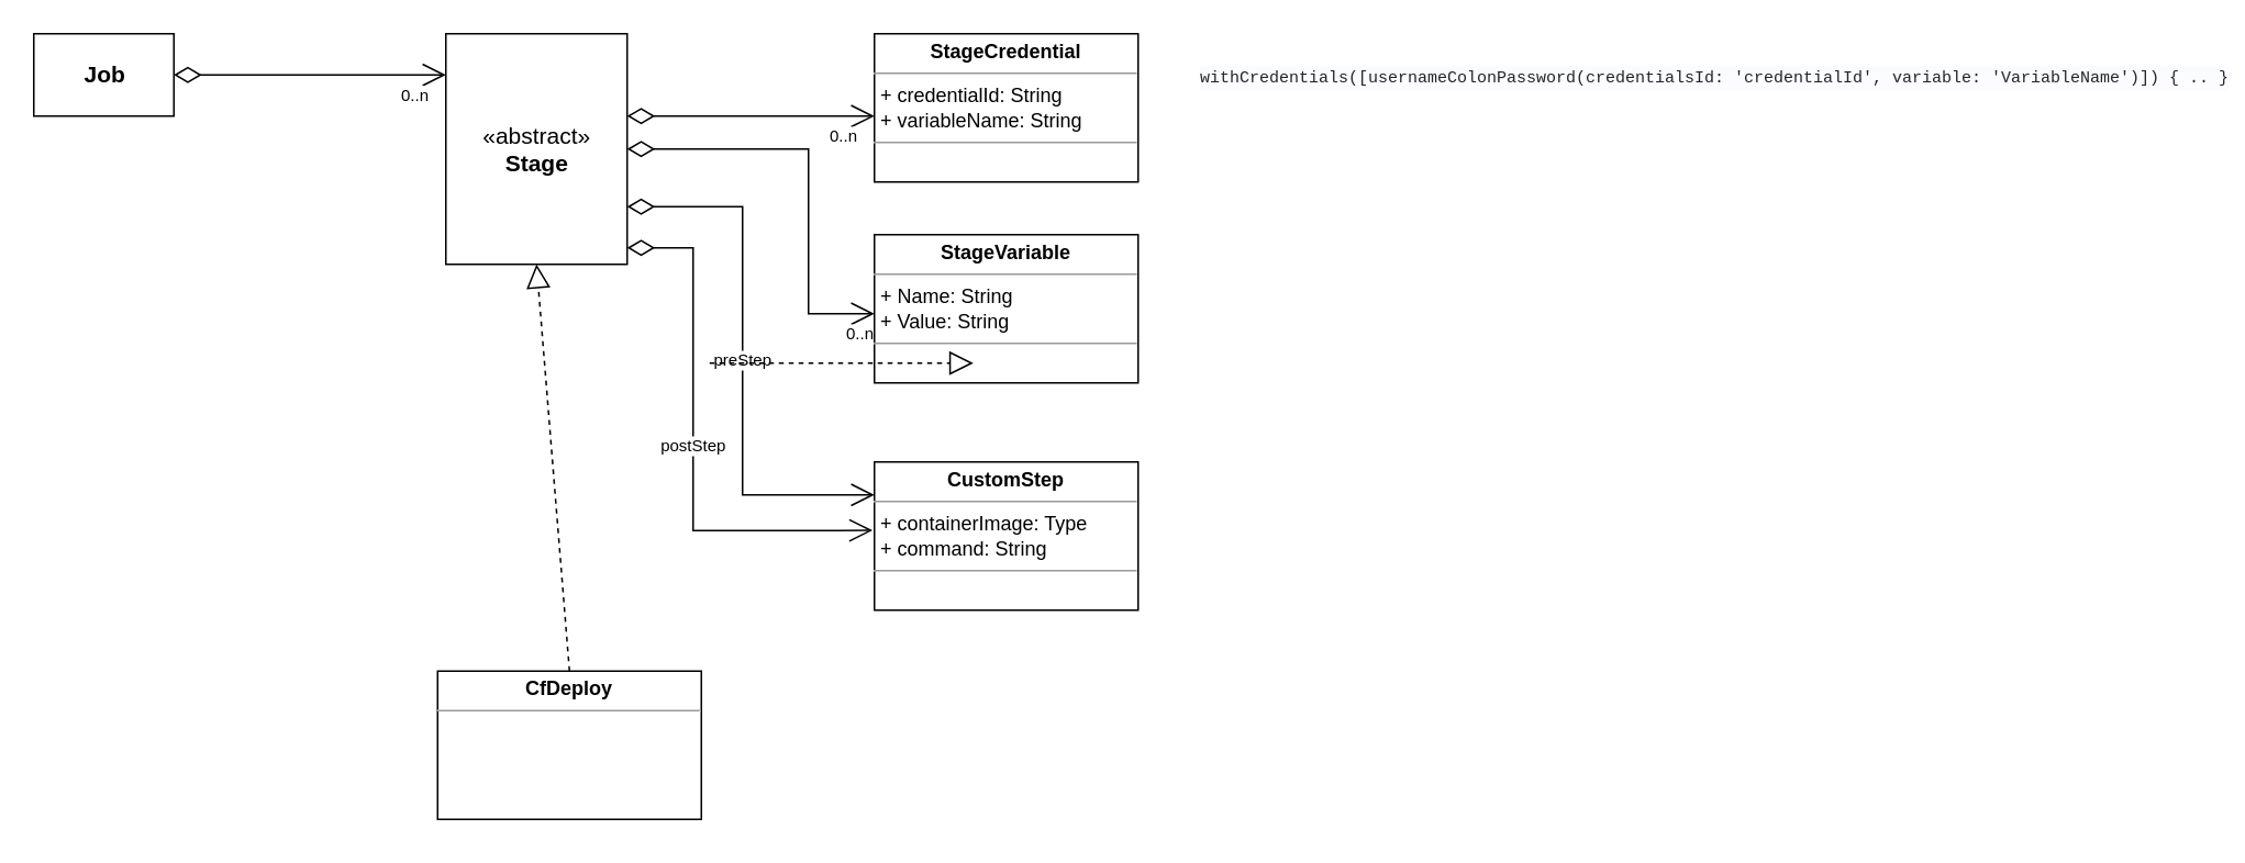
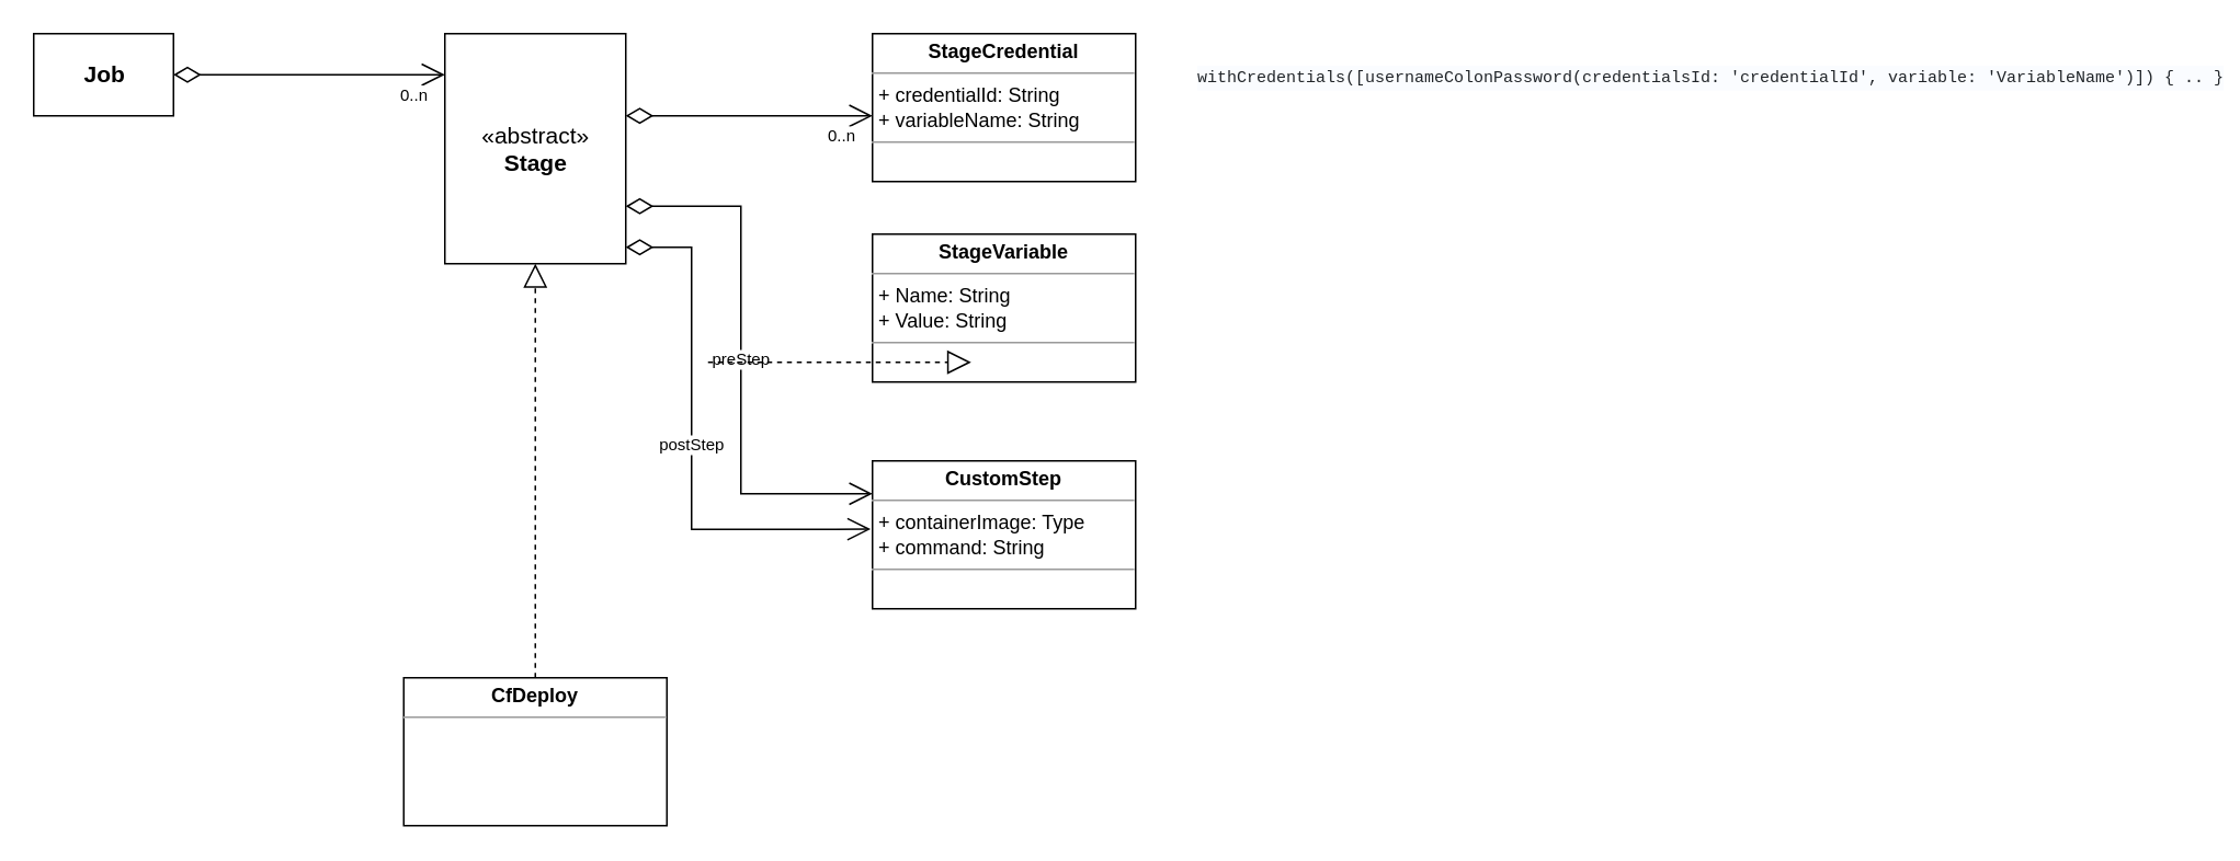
  <mxCell id="0" />
  <mxCell id="1" parent="0" />
  <mxCell id="2" value="&lt;pre style=&quot;box-sizing: border-box; font-family: SFMono-Regular, Menlo, Monaco, Consolas, &amp;quot;Liberation Mono&amp;quot;, &amp;quot;Courier New&amp;quot;, monospace; margin-top: 0px; margin-bottom: 1rem; overflow: auto; color: rgb(33, 37, 41); text-align: left; background-color: rgb(250, 252, 255);&quot;&gt;&lt;code style=&quot;box-sizing: border-box; font-family: SFMono-Regular, Menlo, Monaco, Consolas, &amp;quot;Liberation Mono&amp;quot;, &amp;quot;Courier New&amp;quot;, monospace; color: inherit; word-break: normal; font-size: 10px;&quot;&gt;&lt;font style=&quot;font-size: 10px;&quot;&gt;withCredentials([usernameColonPassword(credentialsId: 'credentialId', variable: 'VariableName')]) { .. }&lt;br&gt;&lt;/font&gt;&lt;/code&gt;&lt;/pre&gt;" style="text;html=1;strokeColor=none;fillColor=none;align=center;verticalAlign=middle;whiteSpace=wrap;rounded=0;" parent="1" vertex="1"><mxGeometry x="740" y="40" width="600" height="30" as="geometry" /></mxCell>
  <mxCell id="3" value="&lt;p style=&quot;margin:0px;margin-top:4px;text-align:center;&quot;&gt;&lt;b&gt;StageCredential&lt;/b&gt;&lt;/p&gt;&lt;hr size=&quot;1&quot;&gt;&lt;p style=&quot;margin:0px;margin-left:4px;&quot;&gt;+ credentialId: String&lt;/p&gt;&lt;p style=&quot;margin:0px;margin-left:4px;&quot;&gt;+ variableName: String&lt;/p&gt;&lt;hr size=&quot;1&quot;&gt;&lt;p style=&quot;margin:0px;margin-left:4px;&quot;&gt;&lt;br&gt;&lt;/p&gt;" style="verticalAlign=top;align=left;overflow=fill;fontSize=12;fontFamily=Helvetica;html=1;fillColor=#FFFFFF;" parent="1" vertex="1"><mxGeometry x="530" y="20" width="160" height="90" as="geometry" /></mxCell>
  <mxCell id="4" value="«abstract»&lt;br&gt;&lt;b&gt;Stage&lt;/b&gt;" style="html=1;fontSize=14;fillColor=#FFFFFF;" parent="1" vertex="1"><mxGeometry x="270" y="20" width="110" height="140" as="geometry" /></mxCell>
  <mxCell id="5" value="&lt;b&gt;Job&lt;/b&gt;" style="html=1;fontSize=14;fillColor=#FFFFFF;" parent="1" vertex="1"><mxGeometry x="20" y="20" width="85" height="50" as="geometry" /></mxCell>
  <mxCell id="6" value="&lt;p style=&quot;margin:0px;margin-top:4px;text-align:center;&quot;&gt;&lt;b&gt;StageVariable&lt;/b&gt;&lt;/p&gt;&lt;hr size=&quot;1&quot;&gt;&lt;p style=&quot;margin:0px;margin-left:4px;&quot;&gt;+ Name: String&lt;/p&gt;&lt;p style=&quot;margin:0px;margin-left:4px;&quot;&gt;+ Value: String&lt;/p&gt;&lt;hr size=&quot;1&quot;&gt;&lt;p style=&quot;margin:0px;margin-left:4px;&quot;&gt;&lt;br&gt;&lt;/p&gt;" style="verticalAlign=top;align=left;overflow=fill;fontSize=12;fontFamily=Helvetica;html=1;fillColor=#FFFFFF;" parent="1" vertex="1"><mxGeometry x="530" y="142" width="160" height="90" as="geometry" /></mxCell>
  <mxCell id="7" value="" style="endArrow=open;html=1;endSize=12;startArrow=diamondThin;startSize=14;startFill=0;edgeStyle=orthogonalEdgeStyle;rounded=0;fontSize=10;entryX=0;entryY=0.556;entryDx=0;entryDy=0;entryPerimeter=0;exitX=1;exitY=0.357;exitDx=0;exitDy=0;exitPerimeter=0;" parent="1" source="4" target="3" edge="1"><mxGeometry relative="1" as="geometry"><mxPoint x="340" y="160" as="sourcePoint" /><mxPoint x="500" y="160" as="targetPoint" /></mxGeometry></mxCell>
  <mxCell id="8" value="" style="edgeLabel;resizable=0;html=1;align=left;verticalAlign=top;fontSize=10;fillColor=#FFFFFF;" parent="7" connectable="0" vertex="1"><mxGeometry x="-1" relative="1" as="geometry" /></mxCell>
  <mxCell id="9" value="0..n" style="edgeLabel;resizable=0;html=1;align=right;verticalAlign=top;fontSize=10;fillColor=#FFFFFF;" parent="7" connectable="0" vertex="1"><mxGeometry x="1" relative="1" as="geometry"><mxPoint x="-10" as="offset" /></mxGeometry></mxCell>
- <mxCell id="10" value="" style="endArrow=open;html=1;endSize=12;startArrow=diamondThin;startSize=14;startFill=0;edgeStyle=orthogonalEdgeStyle;rounded=0;fontSize=10;exitX=1;exitY=0.5;exitDx=0;exitDy=0;entryX=0;entryY=0.533;entryDx=0;entryDy=0;entryPerimeter=0;" parent="1" source="4" target="6" edge="1"><mxGeometry relative="1" as="geometry"><mxPoint x="420" y="190" as="sourcePoint" /><mxPoint x="580" y="190" as="targetPoint" /><Array as="points"><mxPoint x="490" y="90" /><mxPoint x="490" y="190" /></Array></mxGeometry></mxCell>
- <mxCell id="11" value="0..n" style="edgeLabel;resizable=0;html=1;align=right;verticalAlign=top;fontSize=10;fillColor=#FFFFFF;" parent="10" connectable="0" vertex="1"><mxGeometry x="1" relative="1" as="geometry" /></mxCell>
  <mxCell id="12" value="&lt;p style=&quot;margin:0px;margin-top:4px;text-align:center;&quot;&gt;&lt;b&gt;CustomStep&lt;/b&gt;&lt;/p&gt;&lt;hr size=&quot;1&quot;&gt;&lt;p style=&quot;margin:0px;margin-left:4px;&quot;&gt;+ containerImage: Type&lt;/p&gt;&lt;p style=&quot;margin:0px;margin-left:4px;&quot;&gt;+ command: String&amp;nbsp;&lt;/p&gt;&lt;hr size=&quot;1&quot;&gt;&lt;p style=&quot;margin:0px;margin-left:4px;&quot;&gt;&lt;br&gt;&lt;/p&gt;" style="verticalAlign=top;align=left;overflow=fill;fontSize=12;fontFamily=Helvetica;html=1;fillColor=#FFFFFF;" parent="1" vertex="1"><mxGeometry x="530" y="280" width="160" height="90" as="geometry" /></mxCell>
  <mxCell id="13" value="preStep" style="endArrow=open;html=1;endSize=12;startArrow=diamondThin;startSize=14;startFill=0;edgeStyle=orthogonalEdgeStyle;rounded=0;fontSize=10;exitX=1;exitY=0.75;exitDx=0;exitDy=0;" parent="1" source="4" target="12" edge="1"><mxGeometry relative="1" as="geometry"><mxPoint x="350" y="260" as="sourcePoint" /><mxPoint x="510" y="260" as="targetPoint" /><Array as="points"><mxPoint x="450" y="125" /><mxPoint x="450" y="300" /></Array></mxGeometry></mxCell>
  <mxCell id="14" value="" style="edgeLabel;resizable=0;html=1;align=left;verticalAlign=top;fontSize=10;fillColor=#FFFFFF;" parent="13" connectable="0" vertex="1"><mxGeometry x="-1" relative="1" as="geometry" /></mxCell>
  <mxCell id="15" value="" style="edgeLabel;resizable=0;html=1;align=right;verticalAlign=top;fontSize=10;fillColor=#FFFFFF;" parent="13" connectable="0" vertex="1"><mxGeometry x="1" relative="1" as="geometry" /></mxCell>
  <mxCell id="16" value="postStep" style="endArrow=open;html=1;endSize=12;startArrow=diamondThin;startSize=14;startFill=0;edgeStyle=orthogonalEdgeStyle;rounded=0;fontSize=10;entryX=-0.007;entryY=0.462;entryDx=0;entryDy=0;entryPerimeter=0;" parent="1" source="4" target="12" edge="1"><mxGeometry relative="1" as="geometry"><mxPoint x="390" y="150" as="sourcePoint" /><mxPoint x="520" y="321" as="targetPoint" /><Array as="points"><mxPoint x="420" y="150" /><mxPoint x="420" y="322" /></Array></mxGeometry></mxCell>
  <mxCell id="17" value="" style="edgeLabel;resizable=0;html=1;align=left;verticalAlign=top;fontSize=10;fillColor=#FFFFFF;" parent="16" connectable="0" vertex="1"><mxGeometry x="-1" relative="1" as="geometry" /></mxCell>
  <mxCell id="18" value="" style="edgeLabel;resizable=0;html=1;align=right;verticalAlign=top;fontSize=10;fillColor=#FFFFFF;" parent="16" connectable="0" vertex="1"><mxGeometry x="1" relative="1" as="geometry" /></mxCell>
- <mxCell id="19" value="&lt;p style=&quot;margin:0px;margin-top:4px;text-align:center;&quot;&gt;&lt;b&gt;CfDeploy&lt;/b&gt;&lt;/p&gt;&lt;hr size=&quot;1&quot;&gt;&lt;p style=&quot;margin:0px;margin-left:4px;&quot;&gt;&lt;br&gt;&lt;/p&gt;&lt;p style=&quot;margin:0px;margin-left:4px;&quot;&gt;&lt;/p&gt;&lt;p style=&quot;margin:0px;margin-left:4px;&quot;&gt;&lt;br&gt;&lt;/p&gt;" style="verticalAlign=top;align=left;overflow=fill;fontSize=12;fontFamily=Helvetica;html=1;fillColor=#FFFFFF;" vertex="1" parent="1"><mxGeometry x="265" y="407" width="160" height="90" as="geometry" /></mxCell>
+ <mxCell id="19" value="&lt;p style=&quot;margin:0px;margin-top:4px;text-align:center;&quot;&gt;&lt;b&gt;CfDeploy&lt;/b&gt;&lt;/p&gt;&lt;hr size=&quot;1&quot;&gt;&lt;p style=&quot;margin:0px;margin-left:4px;&quot;&gt;&lt;br&gt;&lt;/p&gt;&lt;p style=&quot;margin:0px;margin-left:4px;&quot;&gt;&lt;/p&gt;&lt;p style=&quot;margin:0px;margin-left:4px;&quot;&gt;&lt;br&gt;&lt;/p&gt;" style="verticalAlign=top;align=left;overflow=fill;fontSize=12;fontFamily=Helvetica;html=1;fillColor=#FFFFFF;" vertex="1" parent="1"><mxGeometry x="245" y="412" width="160" height="90" as="geometry" /></mxCell>
  <mxCell id="20" value="" style="endArrow=block;dashed=1;endFill=0;endSize=12;html=1;rounded=0;" edge="1" parent="1"><mxGeometry width="160" relative="1" as="geometry"><mxPoint x="430" y="220" as="sourcePoint" /><mxPoint x="590" y="220" as="targetPoint" /></mxGeometry></mxCell>
  <mxCell id="21" value="" style="endArrow=block;dashed=1;endFill=0;endSize=12;html=1;rounded=0;entryX=0.5;entryY=1;entryDx=0;entryDy=0;exitX=0.5;exitY=0;exitDx=0;exitDy=0;" edge="1" parent="1" source="19" target="4"><mxGeometry width="160" relative="1" as="geometry"><mxPoint x="140" y="330" as="sourcePoint" /><mxPoint x="300" y="330" as="targetPoint" /></mxGeometry></mxCell>
  <mxCell id="22" value="" style="endArrow=open;html=1;endSize=12;startArrow=diamondThin;startSize=14;startFill=0;edgeStyle=orthogonalEdgeStyle;rounded=0;fontSize=10;" edge="1" parent="1" source="5"><mxGeometry relative="1" as="geometry"><mxPoint x="314" y="79.98" as="sourcePoint" /><mxPoint x="270" y="45" as="targetPoint" /></mxGeometry></mxCell>
  <mxCell id="23" value="" style="edgeLabel;resizable=0;html=1;align=left;verticalAlign=top;fontSize=10;fillColor=#FFFFFF;" connectable="0" vertex="1" parent="22"><mxGeometry x="-1" relative="1" as="geometry" /></mxCell>
  <mxCell id="24" value="0..n" style="edgeLabel;resizable=0;html=1;align=right;verticalAlign=top;fontSize=10;fillColor=#FFFFFF;" connectable="0" vertex="1" parent="22"><mxGeometry x="1" relative="1" as="geometry"><mxPoint x="-10" as="offset" /></mxGeometry></mxCell>
